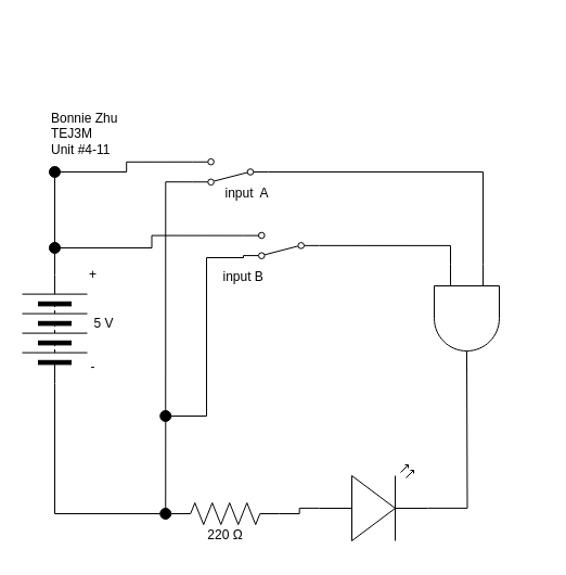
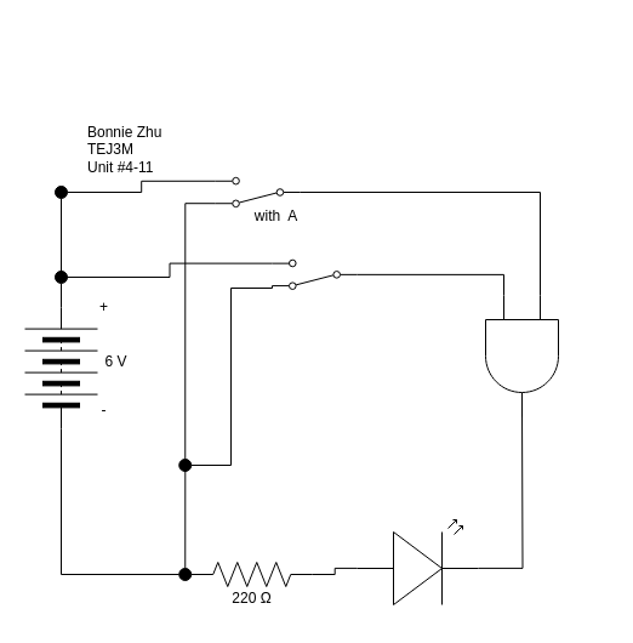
  <mxCell id="0" />
  <mxCell id="1" parent="0" />
  <mxCell id="2" style="edgeStyle=orthogonalEdgeStyle;rounded=0;html=1;entryX=0;entryY=0.57;entryDx=0;entryDy=0;entryPerimeter=0;fontSize=13;fontColor=#FFFFFF;endArrow=none;endFill=0;" parent="1" source="3" target="21" edge="1"><mxGeometry relative="1" as="geometry" /></mxCell>
  <mxCell id="3" value="" style="pointerEvents=1;verticalLabelPosition=bottom;shadow=0;dashed=0;align=center;html=1;verticalAlign=top;shape=mxgraph.electrical.resistors.resistor_2;direction=east;" parent="1" vertex="1"><mxGeometry x="157.25" y="463" width="100" height="20" as="geometry" /></mxCell>
  <mxCell id="4" style="edgeStyle=orthogonalEdgeStyle;rounded=0;html=1;exitX=0;exitY=0.5;exitDx=0;exitDy=0;entryX=0;entryY=0.5;entryDx=0;entryDy=0;fontSize=13;fontColor=#FFFFFF;endArrow=none;endFill=0;" parent="1" source="6" target="15" edge="1"><mxGeometry relative="1" as="geometry" /></mxCell>
  <mxCell id="5" style="edgeStyle=orthogonalEdgeStyle;rounded=0;html=1;exitX=1;exitY=0.5;exitDx=0;exitDy=0;entryX=0.5;entryY=1;entryDx=0;entryDy=0;fontSize=13;fontColor=#FFFFFF;endArrow=none;endFill=0;startArrow=none;" parent="1" source="27" target="19" edge="1"><mxGeometry relative="1" as="geometry"><Array as="points"><mxPoint x="50" y="228" /></Array></mxGeometry></mxCell>
  <mxCell id="6" value="" style="pointerEvents=1;verticalLabelPosition=bottom;shadow=0;dashed=0;align=center;html=1;verticalAlign=top;shape=mxgraph.electrical.miscellaneous.batteryStack;direction=north;" parent="1" vertex="1"><mxGeometry x="20" y="253" width="60" height="100" as="geometry" /></mxCell>
- <mxCell id="7" value="5 V" style="text;html=1;align=center;verticalAlign=middle;resizable=0;points=[];autosize=1;strokeColor=none;fillColor=none;" parent="1" vertex="1"><mxGeometry x="75" y="283" width="40" height="30" as="geometry" /></mxCell>
+ <mxCell id="7" value="6 V" style="text;html=1;align=center;verticalAlign=middle;resizable=0;points=[];autosize=1;strokeColor=none;fillColor=none;" parent="1" vertex="1"><mxGeometry x="75" y="283" width="40" height="30" as="geometry" /></mxCell>
  <mxCell id="8" value="-" style="text;html=1;align=center;verticalAlign=middle;resizable=0;points=[];autosize=1;strokeColor=none;fillColor=none;" parent="1" vertex="1"><mxGeometry x="70" y="323" width="30" height="30" as="geometry" /></mxCell>
  <mxCell id="9" value="+" style="text;html=1;align=center;verticalAlign=middle;resizable=0;points=[];autosize=1;strokeColor=none;fillColor=none;" parent="1" vertex="1"><mxGeometry x="70" y="238" width="30" height="30" as="geometry" /></mxCell>
- <mxCell id="10" value="Bonnie Zhu&lt;br&gt;TEJ3M&lt;br&gt;Unit #4-11" style="text;html=1;align=left;verticalAlign=middle;resizable=0;points=[];autosize=1;strokeColor=none;fillColor=none;" parent="1" vertex="1"><mxGeometry x="45" y="93" width="80" height="60" as="geometry" /></mxCell>
+ <mxCell id="10" value="Bonnie Zhu&lt;br&gt;TEJ3M&lt;br&gt;Unit #4-11" style="text;html=1;align=left;verticalAlign=middle;resizable=0;points=[];autosize=1;strokeColor=none;fillColor=none;" parent="1" vertex="1"><mxGeometry x="70" y="93" width="80" height="60" as="geometry" /></mxCell>
  <mxCell id="11" style="edgeStyle=orthogonalEdgeStyle;rounded=0;html=1;exitX=1;exitY=0.12;exitDx=0;exitDy=0;entryX=0.5;entryY=0;entryDx=0;entryDy=0;fontSize=13;fontColor=#FFFFFF;endArrow=none;endFill=0;startArrow=none;" parent="1" source="31" target="15" edge="1"><mxGeometry relative="1" as="geometry"><Array as="points"><mxPoint x="152" y="380" /></Array></mxGeometry></mxCell>
  <mxCell id="12" style="edgeStyle=orthogonalEdgeStyle;rounded=0;html=1;exitX=1;exitY=0.88;exitDx=0;exitDy=0;entryX=1;entryY=0.5;entryDx=0;entryDy=0;fontSize=13;fontColor=#FFFFFF;endArrow=none;endFill=0;" parent="1" source="13" target="19" edge="1"><mxGeometry relative="1" as="geometry" /></mxCell>
  <mxCell id="13" value="" style="shape=mxgraph.electrical.electro-mechanical.twoWaySwitch;aspect=fixed;elSwitchState=2;direction=west;flipV=0;rotation=0;" parent="1" vertex="1"><mxGeometry x="177.25" y="145.87" width="70" height="24.27" as="geometry" /></mxCell>
  <mxCell id="14" style="edgeStyle=orthogonalEdgeStyle;rounded=0;html=1;entryX=0;entryY=0.5;entryDx=0;entryDy=0;entryPerimeter=0;fontSize=13;fontColor=#FFFFFF;endArrow=none;endFill=0;exitX=1;exitY=0.5;exitDx=0;exitDy=0;" parent="1" source="15" target="3" edge="1"><mxGeometry relative="1" as="geometry"><mxPoint x="100" y="478" as="sourcePoint" /></mxGeometry></mxCell>
  <mxCell id="15" value="" style="ellipse;whiteSpace=wrap;html=1;aspect=fixed;strokeColor=#000000;fillColor=#000000;" parent="1" vertex="1"><mxGeometry x="147.25" y="468" width="10" height="10" as="geometry" /></mxCell>
  <mxCell id="16" value="&lt;div style=&quot;text-align: left; font-size: 13px;&quot;&gt;&lt;font style=&quot;font-size: 13px;&quot; color=&quot;#ffffff&quot; face=&quot;ArtifaktElement-Medium, sans-serif&quot;&gt;AND Gate with Gates&lt;/font&gt;&lt;/div&gt;&lt;div style=&quot;text-align: left; font-size: 13px;&quot;&gt;&lt;font style=&quot;font-size: 13px;&quot; color=&quot;#ffffff&quot; face=&quot;ArtifaktElement-Medium, sans-serif&quot;&gt;&lt;br&gt;&lt;/font&gt;&lt;/div&gt;&lt;div style=&quot;text-align: left; font-size: 13px;&quot;&gt;&lt;font style=&quot;font-size: 13px;&quot; color=&quot;#ffffff&quot; face=&quot;ArtifaktElement-Medium, sans-serif&quot;&gt;A | Output&lt;/font&gt;&lt;/div&gt;&lt;div style=&quot;text-align: left; font-size: 13px;&quot;&gt;&lt;font style=&quot;font-size: 13px;&quot; color=&quot;#ffffff&quot; face=&quot;ArtifaktElement-Medium, sans-serif&quot;&gt;----------------&lt;/font&gt;&lt;/div&gt;&lt;div style=&quot;text-align: left; font-size: 13px;&quot;&gt;&lt;font style=&quot;font-size: 13px;&quot; color=&quot;#ffffff&quot; face=&quot;ArtifaktElement-Medium, sans-serif&quot;&gt;0 | 0 | 0&lt;/font&gt;&lt;/div&gt;&lt;div style=&quot;text-align: left; font-size: 13px;&quot;&gt;&lt;span style=&quot;color: rgb(255, 255, 255); font-family: ArtifaktElement-Medium, sans-serif;&quot;&gt;0 | 1 | 0&lt;/span&gt;&lt;font style=&quot;font-size: 13px;&quot; color=&quot;#ffffff&quot; face=&quot;ArtifaktElement-Medium, sans-serif&quot;&gt;&lt;br&gt;&lt;/font&gt;&lt;/div&gt;&lt;div style=&quot;text-align: left; font-size: 13px;&quot;&gt;&lt;span style=&quot;color: rgb(255, 255, 255); font-family: ArtifaktElement-Medium, sans-serif;&quot;&gt;1 | 0 | 0&lt;/span&gt;&lt;span style=&quot;color: rgb(255, 255, 255); font-family: ArtifaktElement-Medium, sans-serif;&quot;&gt;&lt;br&gt;&lt;/span&gt;&lt;/div&gt;&lt;div style=&quot;text-align: left; font-size: 13px;&quot;&gt;&lt;span style=&quot;color: rgb(255, 255, 255); font-family: ArtifaktElement-Medium, sans-serif;&quot;&gt;1 | 1 | 1&lt;/span&gt;&lt;span style=&quot;color: rgb(255, 255, 255); font-family: ArtifaktElement-Medium, sans-serif;&quot;&gt;&lt;br&gt;&lt;/span&gt;&lt;/div&gt;&lt;div style=&quot;text-align: left; font-size: 13px;&quot;&gt;&lt;br&gt;&lt;/div&gt;" style="text;html=1;align=center;verticalAlign=middle;resizable=0;points=[];autosize=1;strokeColor=none;fillColor=none;" parent="1" vertex="1"><mxGeometry x="350" y="20.14" width="150" height="150" as="geometry" /></mxCell>
- <mxCell id="17" value="input&amp;nbsp; A" style="text;html=1;align=center;verticalAlign=middle;resizable=0;points=[];autosize=1;strokeColor=none;fillColor=none;labelBackgroundColor=none;" parent="1" vertex="1"><mxGeometry x="197.25" y="163" width="60" height="30" as="geometry" /></mxCell>
+ <mxCell id="17" value="with&amp;nbsp; A" style="text;html=1;align=center;verticalAlign=middle;resizable=0;points=[];autosize=1;strokeColor=none;fillColor=none;labelBackgroundColor=none;" parent="1" vertex="1"><mxGeometry x="197.25" y="163" width="60" height="30" as="geometry" /></mxCell>
  <mxCell id="18" value="220 Ω&lt;span style=&quot;&quot;&gt;&lt;br&gt;&lt;/span&gt;" style="text;html=1;align=center;verticalAlign=middle;resizable=0;points=[];autosize=1;strokeColor=none;fillColor=none;rotation=0;" parent="1" vertex="1"><mxGeometry x="177.25" y="478" width="60" height="30" as="geometry" /></mxCell>
  <mxCell id="19" value="" style="ellipse;whiteSpace=wrap;html=1;aspect=fixed;strokeColor=#000000;fillColor=#000000;" parent="1" vertex="1"><mxGeometry x="45" y="153" width="10" height="10" as="geometry" /></mxCell>
  <mxCell id="20" style="edgeStyle=orthogonalEdgeStyle;rounded=0;html=1;exitX=1;exitY=0.57;exitDx=0;exitDy=0;exitPerimeter=0;entryX=1;entryY=0.5;entryDx=0;entryDy=0;entryPerimeter=0;fontSize=13;fontColor=#FFFFFF;endArrow=none;endFill=0;" parent="1" source="21" edge="1"><mxGeometry relative="1" as="geometry"><mxPoint x="430" y="333" as="targetPoint" /></mxGeometry></mxCell>
  <mxCell id="21" value="" style="verticalLabelPosition=bottom;shadow=0;dashed=0;align=center;html=1;verticalAlign=top;shape=mxgraph.electrical.opto_electronics.led_2;pointerEvents=1;direction=west;rotation=-180;" parent="1" vertex="1"><mxGeometry x="294" y="428" width="100" height="70" as="geometry" /></mxCell>
  <mxCell id="22" style="edgeStyle=orthogonalEdgeStyle;rounded=0;html=1;exitX=0;exitY=0.75;exitDx=0;exitDy=0;exitPerimeter=0;entryX=0;entryY=0.5;entryDx=0;entryDy=0;endArrow=none;endFill=0;" edge="1" parent="1" source="24" target="29"><mxGeometry relative="1" as="geometry" /></mxCell>
  <mxCell id="23" style="edgeStyle=orthogonalEdgeStyle;rounded=0;html=1;exitX=0;exitY=0.25;exitDx=0;exitDy=0;exitPerimeter=0;entryX=0;entryY=0.5;entryDx=0;entryDy=0;endArrow=none;endFill=0;" edge="1" parent="1" source="24" target="13"><mxGeometry relative="1" as="geometry" /></mxCell>
  <mxCell id="24" value="" style="verticalLabelPosition=bottom;shadow=0;dashed=0;align=center;html=1;verticalAlign=top;shape=mxgraph.electrical.logic_gates.logic_gate;operation=and;rotation=90;" vertex="1" parent="1"><mxGeometry x="380" y="263" width="100" height="60" as="geometry" /></mxCell>
  <mxCell id="25" value="" style="edgeStyle=orthogonalEdgeStyle;rounded=0;html=1;exitX=1;exitY=0.5;exitDx=0;exitDy=0;entryX=0.5;entryY=1;entryDx=0;entryDy=0;fontSize=13;fontColor=#FFFFFF;endArrow=none;endFill=0;" edge="1" parent="1" source="6" target="27"><mxGeometry relative="1" as="geometry"><mxPoint x="50" y="253" as="sourcePoint" /><mxPoint x="50" y="195.13" as="targetPoint" /></mxGeometry></mxCell>
  <mxCell id="26" style="edgeStyle=orthogonalEdgeStyle;rounded=0;html=1;entryX=1;entryY=0.88;entryDx=0;entryDy=0;endArrow=none;endFill=0;" edge="1" parent="1" source="27" target="29"><mxGeometry relative="1" as="geometry" /></mxCell>
  <mxCell id="27" value="" style="ellipse;whiteSpace=wrap;html=1;aspect=fixed;strokeColor=#000000;fillColor=#000000;" vertex="1" parent="1"><mxGeometry x="45" y="223" width="10" height="10" as="geometry" /></mxCell>
  <mxCell id="28" style="edgeStyle=orthogonalEdgeStyle;rounded=0;html=1;exitX=1;exitY=0.12;exitDx=0;exitDy=0;endArrow=none;endFill=0;entryX=1;entryY=0.5;entryDx=0;entryDy=0;" edge="1" parent="1" source="29" target="31"><mxGeometry relative="1" as="geometry"><mxPoint x="190" y="388" as="targetPoint" /><Array as="points"><mxPoint x="224" y="237" /><mxPoint x="190" y="237" /><mxPoint x="190" y="383" /></Array></mxGeometry></mxCell>
  <mxCell id="29" value="" style="shape=mxgraph.electrical.electro-mechanical.twoWaySwitch;aspect=fixed;elSwitchState=2;direction=west;flipV=0;rotation=0;" vertex="1" parent="1"><mxGeometry x="224" y="213.73" width="70" height="24.27" as="geometry" /></mxCell>
  <mxCell id="30" value="" style="edgeStyle=orthogonalEdgeStyle;rounded=0;html=1;exitX=1;exitY=0.12;exitDx=0;exitDy=0;entryX=0.5;entryY=0;entryDx=0;entryDy=0;fontSize=13;fontColor=#FFFFFF;endArrow=none;endFill=0;" edge="1" parent="1" source="13" target="31"><mxGeometry relative="1" as="geometry"><mxPoint x="177.25" y="167.228" as="sourcePoint" /><mxPoint x="152.25" y="468" as="targetPoint" /></mxGeometry></mxCell>
  <mxCell id="31" value="" style="ellipse;whiteSpace=wrap;html=1;aspect=fixed;strokeColor=#000000;fillColor=#000000;" vertex="1" parent="1"><mxGeometry x="147.25" y="378" width="10" height="10" as="geometry" /></mxCell>
- <mxCell id="32" value="input B&amp;nbsp;&amp;nbsp;" style="text;html=1;align=center;verticalAlign=middle;resizable=0;points=[];autosize=1;strokeColor=none;fillColor=none;labelBackgroundColor=none;" vertex="1" parent="1"><mxGeometry x="192.25" y="240.13" width="70" height="30" as="geometry" /></mxCell>
